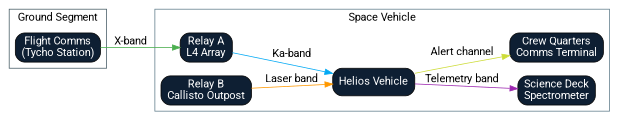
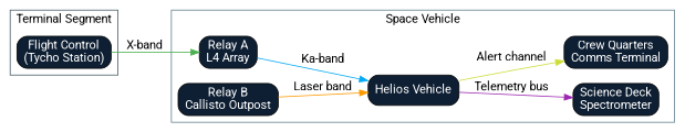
  digraph {
    fontname=Roboto
    rankdir=LR
    node [fillcolor="#0e1f33" fontcolor="#ffffff" fontname=Roboto shape=box style="rounded,filled"]
    edge [fontname=Roboto]
-   n1 [label="Flight Comms\n(Tycho Station)"]
+   n1 [label="Flight Control\n(Tycho Station)"]
    n2 [label="Relay A\nL4 Array"]
    n3 [label="Relay B\nCallisto Outpost"]
    n4 [label="Helios Vehicle"]
    n5 [label="Science Deck\nSpectrometer"]
    n6 [label="Crew Quarters\nComms Terminal"]
    subgraph cluster_1 {
      color="#455a64"
-     label="Ground Segment"
+     label="Terminal Segment"
      n1
    }
    subgraph cluster_2 {
      color="#607d8b"
      label="Space Vehicle"
      n2
      n3
      n4
      n5
      n6
    }
    n1 -> n2 [color="#4caf50" label="X-band"]
    n2 -> n4 [color="#03a9f4" label="Ka-band"]
    n3 -> n4 [color="#ff9800" label="Laser band"]
-   n4 -> n5 [color="#9c27b0" label="Telemetry band"]
+   n4 -> n5 [color="#9c27b0" label="Telemetry bus"]
    n4 -> n6 [color="#cddc39" label="Alert channel"]
  }
